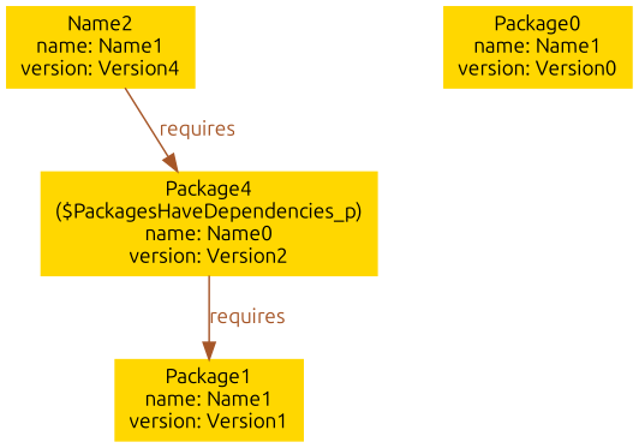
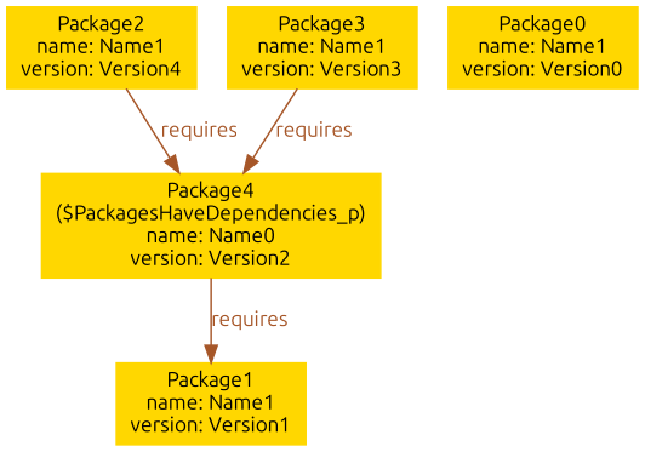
  digraph {
    fontname=Ubuntu
    fontsize=12
    rankdir=TB
    node [color="#ffd700" fontcolor="#000000" fontname=Ubuntu fontsize=12 shape=box style="filled, solid"]
    edge [color="#a65628" dir=forward fontcolor="#a65628" fontname=Ubuntu fontsize=12 style=solid weight=1]
    n1 [label="Package4\n($PackagesHaveDependencies_p)\nname: Name0\nversion: Version2" uuid=Package4]
    n2 [label="Package1\nname: Name1\nversion: Version1" uuid=Package1]
-   n3 [label="Name2\nname: Name1\nversion: Version4" uuid=Package2]
+   n3 [label="Package2\nname: Name1\nversion: Version4" uuid=Package2]
+   n4 [label="Package3\nname: Name1\nversion: Version3" uuid=Package3]
    n5 [label="Package0\nname: Name1\nversion: Version0" uuid=Package0]
    n1 -> n2 [label=requires uuid="<Package4, Package1>"]
    n3 -> n1 [label=requires uuid="<Package2, Package4>"]
+   n4 -> n1 [label=requires uuid="<Package3, Package4>"]
  }
